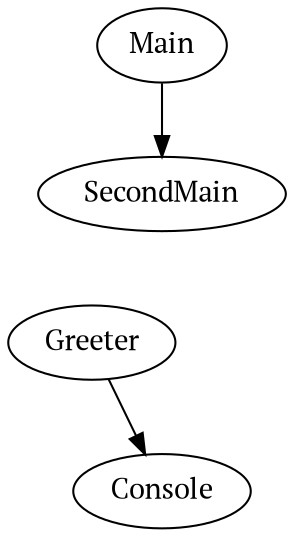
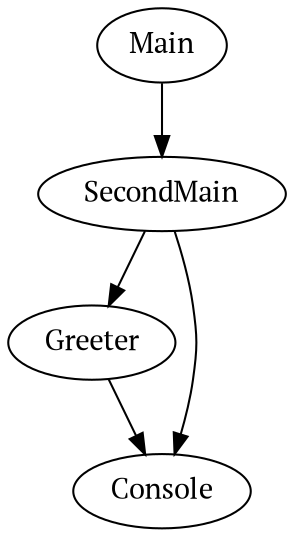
  digraph {
    fontname="PT Serif"
    node [fontname="PT Serif"]
    edge [fontname="PT Serif"]
    Main
    SecondMain
    Greeter
    Console
    Main -> SecondMain
+   SecondMain -> Greeter
+   SecondMain -> Console
    Greeter -> Console
  }
